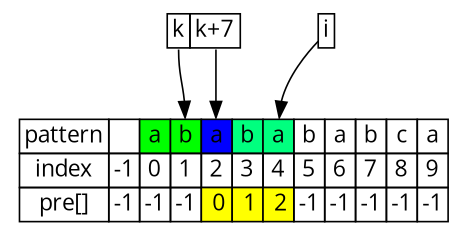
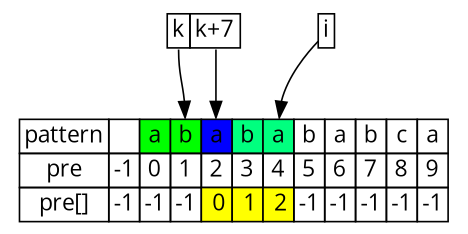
  digraph {
    fontname="Open Sans"
    node [fontname="Open Sans" shape=plaintext]
    edge [fontname="Open Sans" tailport=f0]
-   n1 [height=.1 label=<     <TABLE BORDER="0" CELLBORDER="1" CELLSPACING="0">     <TR>     <TD PORT="f0">pattern</TD>     <TD PORT="f1"> </TD>     <TD PORT="f2" bgcolor="green">a</TD>     <TD PORT="f3" bgcolor="green">b</TD>     <TD PORT="f4" bgcolor="blue">a</TD>       <TD PORT="f5" bgcolor="SpringGreen">b</TD>     <TD PORT="f6" bgcolor="SpringGreen">a</TD>     <TD PORT="f7">b</TD>     <TD PORT="f8">a</TD>     <TD PORT="f9">b</TD>     <TD PORT="f10">c</TD>     <TD PORT="f11">a</TD>     </TR>     <TR>     <TD PORT="f20">index</TD>     <TD PORT="f21">-1</TD>     <TD PORT="f22">0</TD>     <TD PORT="f23">1</TD>     <TD PORT="f24">2</TD>       <TD PORT="f25">3</TD>     <TD PORT="f26">4</TD>     <TD PORT="f27">5</TD>     <TD PORT="f28">6</TD>     <TD PORT="f29">7</TD>     <TD PORT="f30">8</TD>     <TD PORT="f31">9</TD>     </TR>     <TR>     <TD PORT="f40">pre[]</TD>     <TD PORT="f41">-1</TD>     <TD PORT="f42">-1</TD>     <TD PORT="f43">-1</TD>     <TD PORT="f44" bgcolor="yellow"> 0</TD>       <TD PORT="f45" bgcolor="yellow"> 1</TD>     <TD PORT="f46" bgcolor="yellow"> 2</TD>     <TD PORT="f47">-1</TD>     <TD PORT="f48">-1</TD>     <TD PORT="f49">-1</TD>     <TD PORT="f50">-1</TD>     <TD PORT="f51">-1</TD>     </TR>                 </TABLE>>]
+   n1 [height=.1 label=<     <TABLE BORDER="0" CELLBORDER="1" CELLSPACING="0">     <TR>     <TD PORT="f0">pattern</TD>     <TD PORT="f1"> </TD>     <TD PORT="f2" bgcolor="green">a</TD>     <TD PORT="f3" bgcolor="green">b</TD>     <TD PORT="f4" bgcolor="blue">a</TD>       <TD PORT="f5" bgcolor="SpringGreen">b</TD>     <TD PORT="f6" bgcolor="SpringGreen">a</TD>     <TD PORT="f7">b</TD>     <TD PORT="f8">a</TD>     <TD PORT="f9">b</TD>     <TD PORT="f10">c</TD>     <TD PORT="f11">a</TD>     </TR>     <TR>     <TD PORT="f20">pre</TD>     <TD PORT="f21">-1</TD>     <TD PORT="f22">0</TD>     <TD PORT="f23">1</TD>     <TD PORT="f24">2</TD>       <TD PORT="f25">3</TD>     <TD PORT="f26">4</TD>     <TD PORT="f27">5</TD>     <TD PORT="f28">6</TD>     <TD PORT="f29">7</TD>     <TD PORT="f30">8</TD>     <TD PORT="f31">9</TD>     </TR>     <TR>     <TD PORT="f40">pre[]</TD>     <TD PORT="f41">-1</TD>     <TD PORT="f42">-1</TD>     <TD PORT="f43">-1</TD>     <TD PORT="f44" bgcolor="yellow"> 0</TD>       <TD PORT="f45" bgcolor="yellow"> 1</TD>     <TD PORT="f46" bgcolor="yellow"> 2</TD>     <TD PORT="f47">-1</TD>     <TD PORT="f48">-1</TD>     <TD PORT="f49">-1</TD>     <TD PORT="f50">-1</TD>     <TD PORT="f51">-1</TD>     </TR>                 </TABLE>>]
    n2 [height=.1 label=<     <TABLE BORDER="0" CELLBORDER="1" CELLSPACING="0">     <TR>     <TD PORT="f0">k</TD>     <TD PORT="f1">k+7</TD>         </TR>     </TABLE>>]
    n3 [height=.1 label=<     <TABLE BORDER="0" CELLBORDER="1" CELLSPACING="0">     <TR>     <TD PORT="f0">i</TD>     </TR>     </TABLE>>]
    n2 -> n1 [headport=f3]
    n2 -> n1 [headport=f4 tailport=f1]
    n3 -> n1 [headport=f6]
  }
